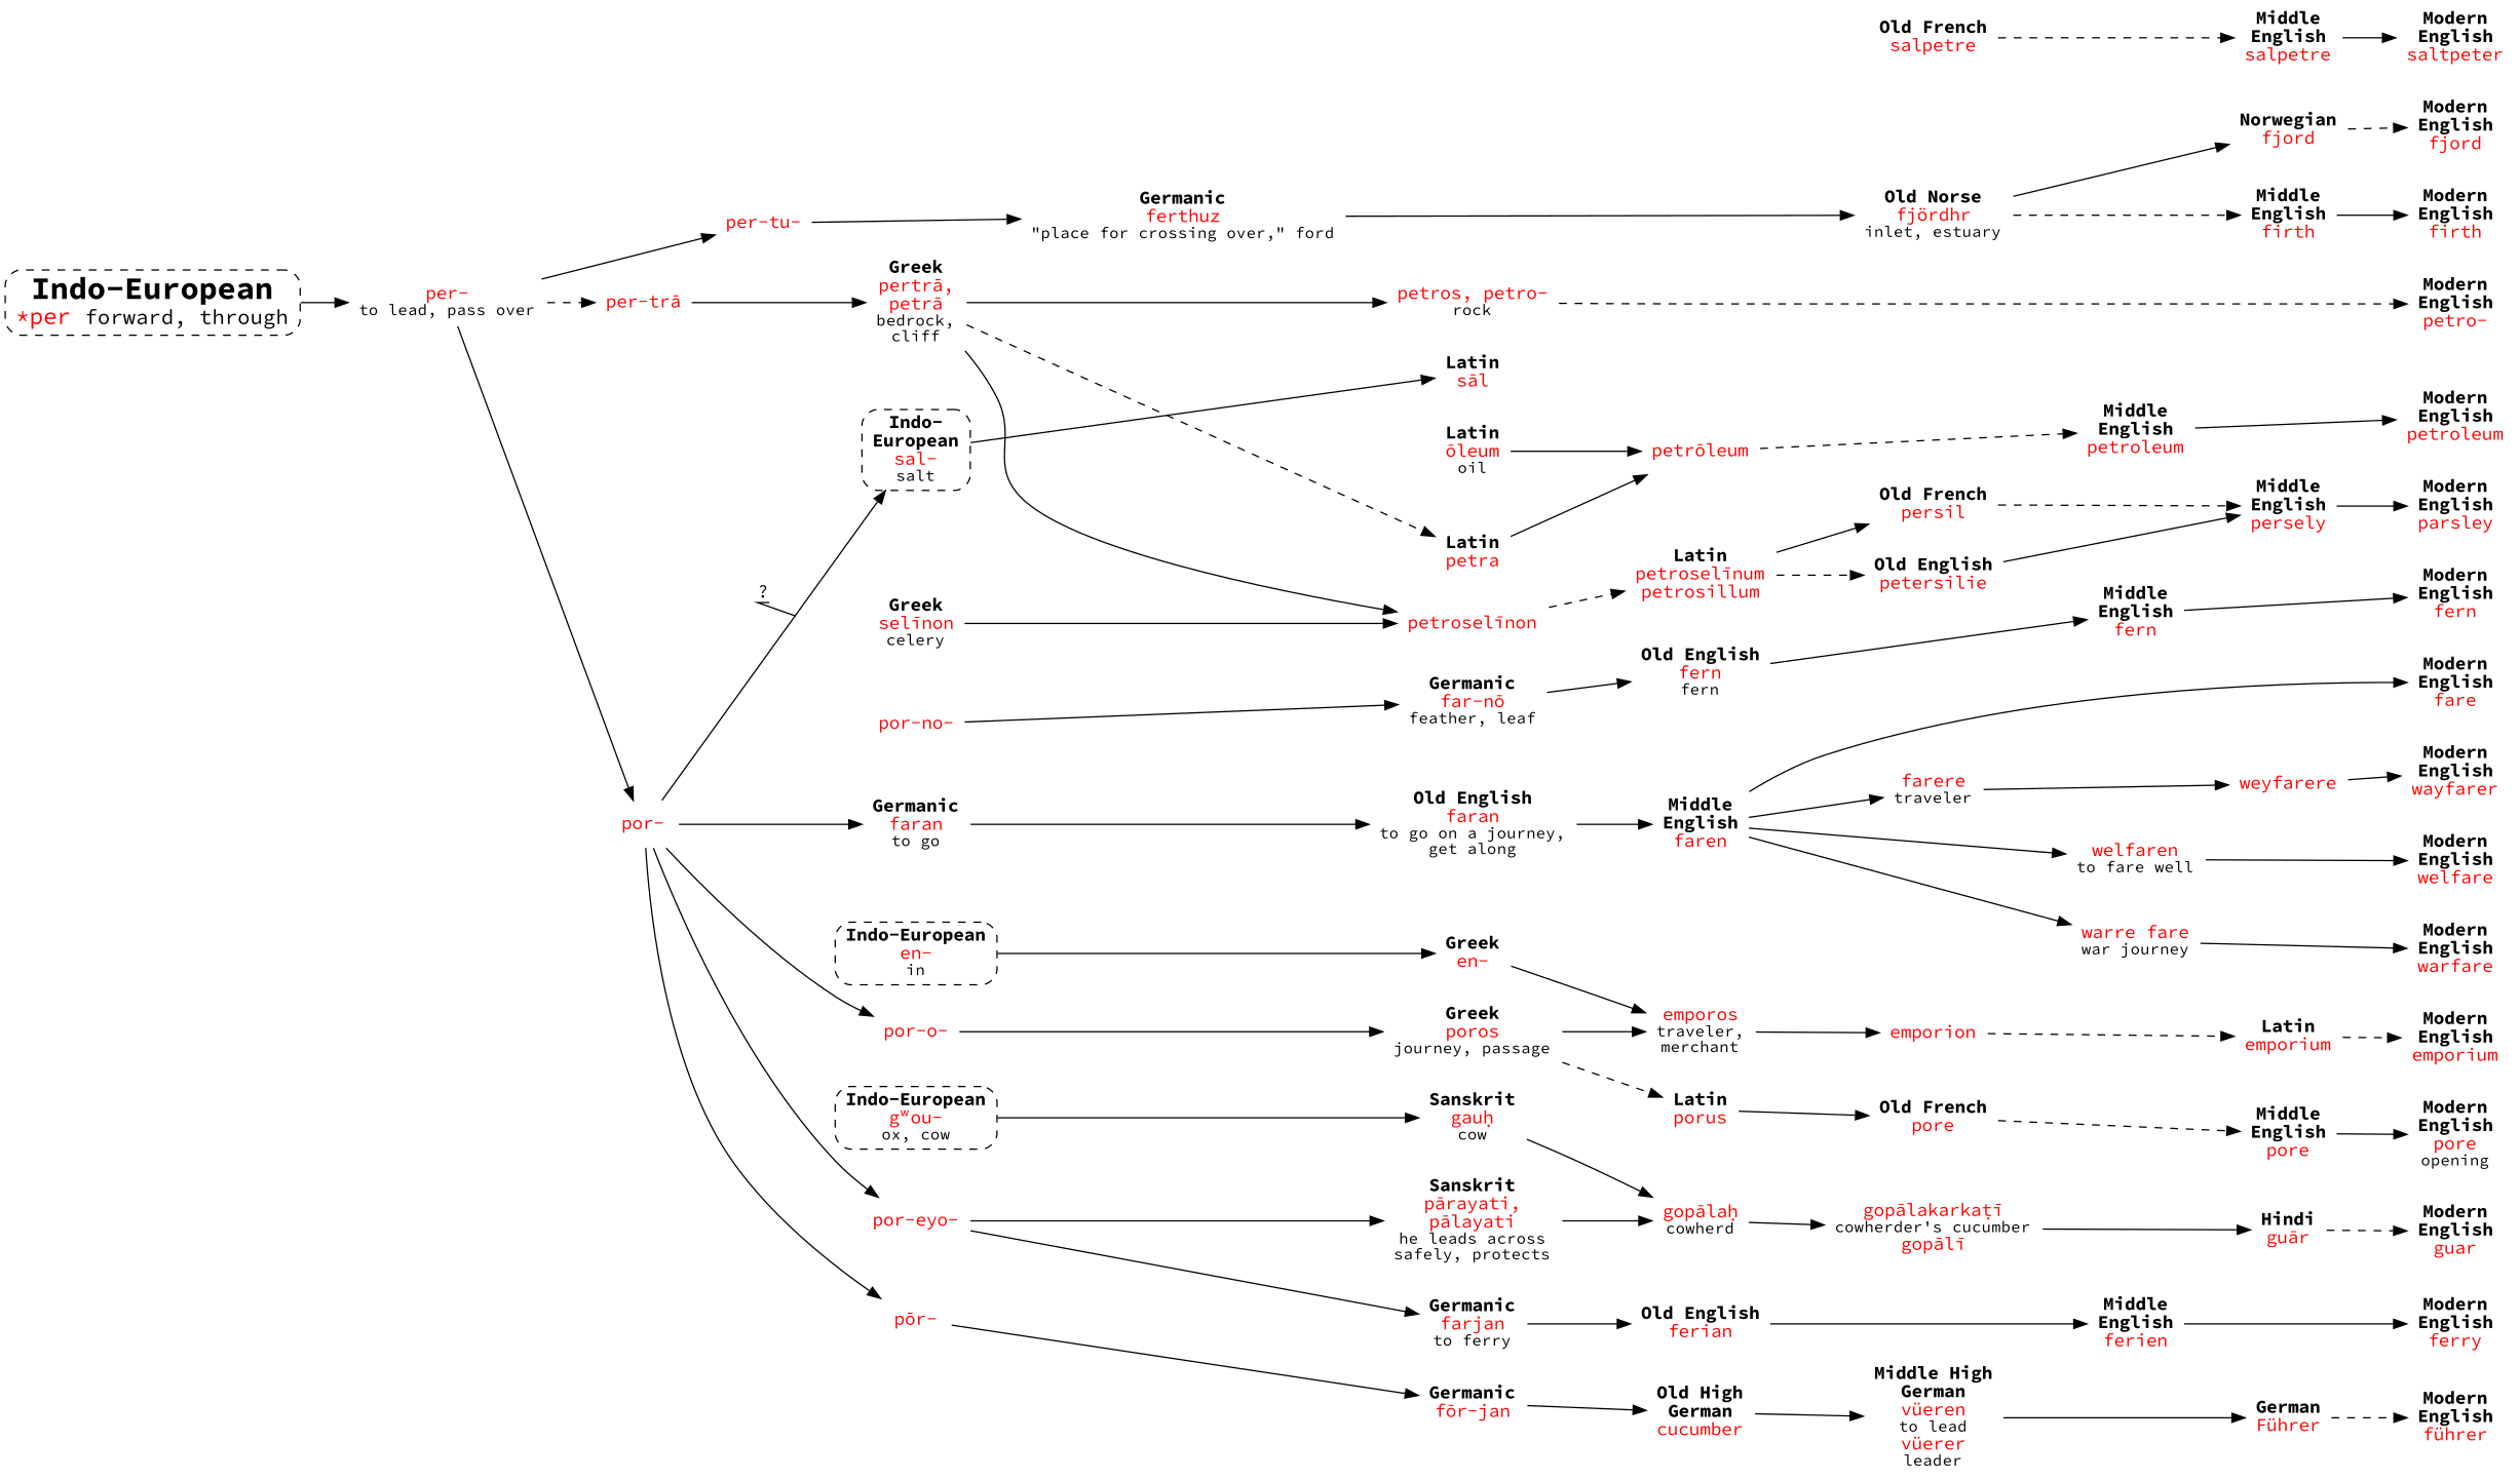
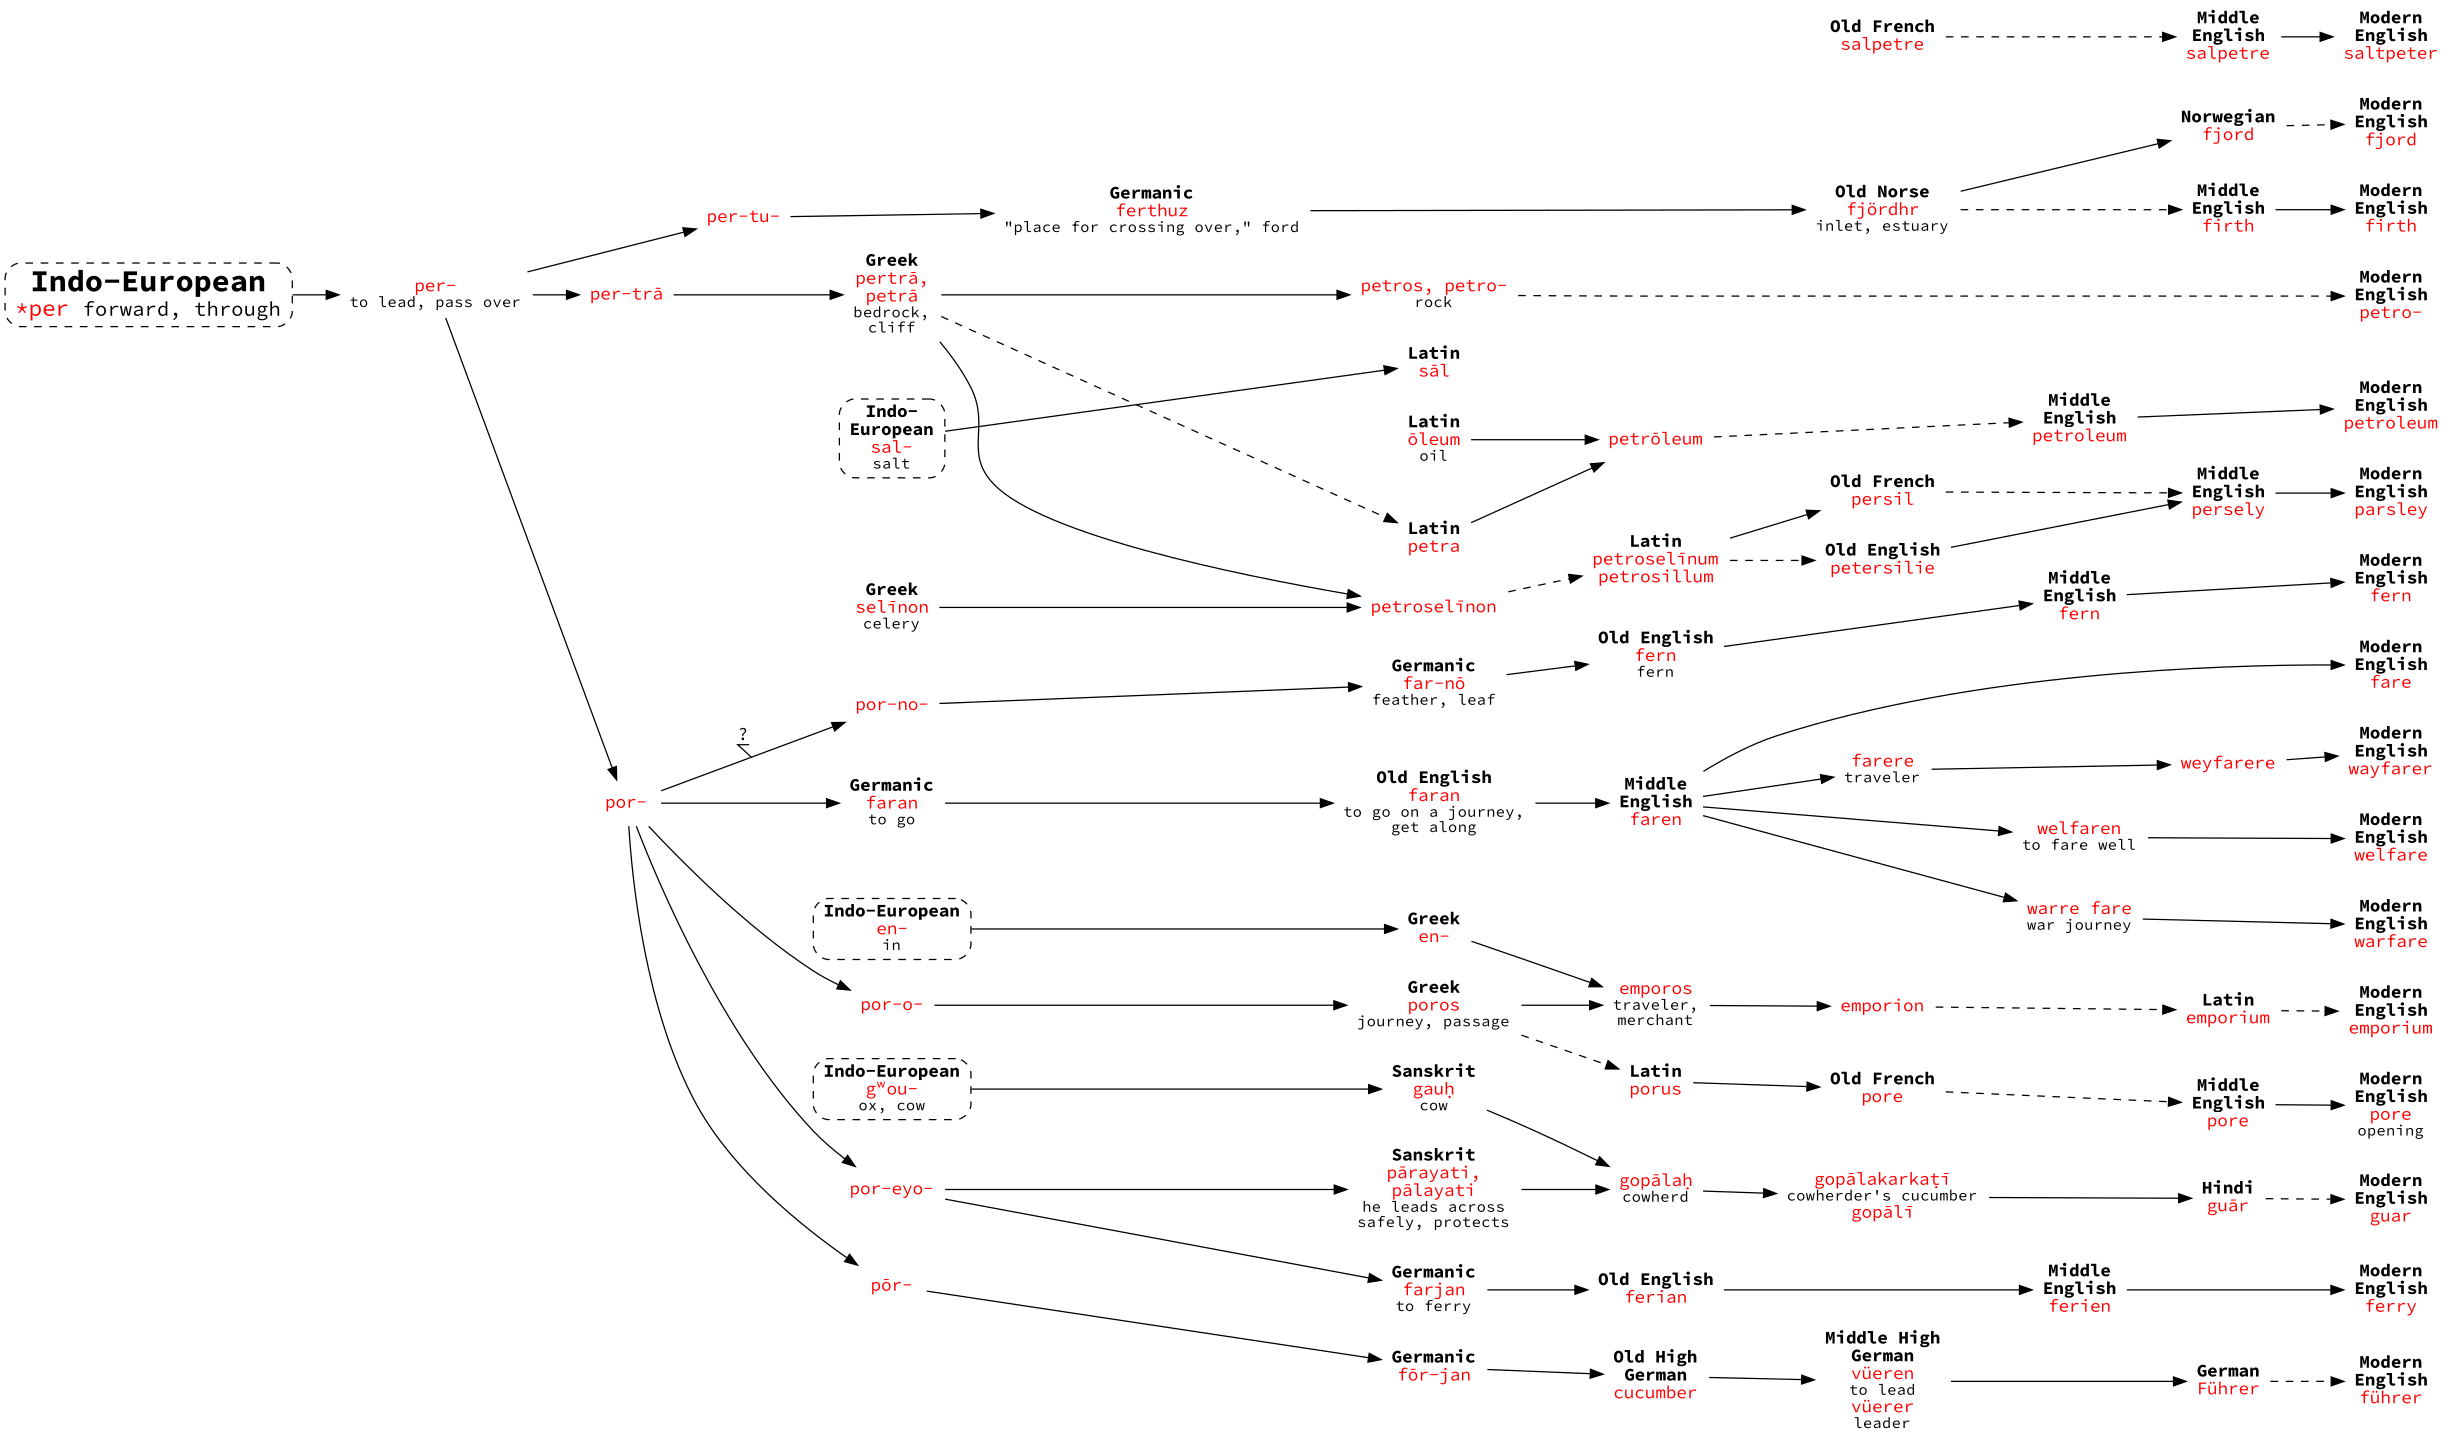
  strict digraph {
    fontname="Source Code Pro"
    rankdir=LR
    node [fontname="Source Code Pro" shape=none]
    edge [fontname="Source Code Pro"]
    n1 [label=<<b>Modern<br/>English</b><br/><font color="red">fjord</font>>]
    n2 [label=<<b>Modern<br/>English</b><br/><font color="red">firth</font>>]
    n3 [label=<<b>Modern<br/>English</b><br/><font color="red">ferry</font>>]
    n4 [label=<<b>Modern<br/>English</b><br/><font color="red">fare</font>>]
    n5 [label=<<b>Modern<br/>English</b><br/><font color="red">wayfarer</font>>]
    n6 [label=<<b>Modern<br/>English</b><br/><font color="red">welfare</font>>]
    n7 [label=<<b>Modern<br/>English</b><br/><font color="red">warfare</font>>]
    n8 [label=<<b>Modern<br/>English</b><br/><font color="red">petro-</font>>]
    n9 [label=<<b>Modern<br/>English</b><br/><font color="red">saltpeter</font>>]
    n10 [label=<<b>Modern<br/>English</b><br/><font color="red">petroleum</font>>]
    n11 [label=<<b>Modern<br/>English</b><br/><font color="red">parsley</font>>]
    n12 [label=<<b>Modern<br/>English</b><br/><font color="red">pore</font><br/><font point-size="12">opening</font>>]
    n13 [label=<<b>Modern<br/>English</b><br/><font color="red">emporium</font>>]
    n14 [label=<<b>Modern<br/>English</b><br/><font color="red">guar</font>>]
    n15 [label=<<b>Modern<br/>English</b><br/><font color="red">führer</font>>]
    n16 [label=<<b>Modern<br/>English</b><br/><font color="red">fern</font>>]
    n17 [label=<<b>Latin</b><br/><font color="red">sāl</font>>]
    n18 [label=<<b>Latin</b><br/><font color="red">petra</font>>]
    n19 [label=<<b>Latin</b><br/><font color="red">ōleum</font><br/><font point-size="12">oil</font>>]
    n20 [label=<<b>Indo-<br/>European</b><br/><font color="red">sal-</font><br/><font point-size="12">salt</font>> shape=box style="dashed,rounded"]
    n21 [label=<<b>Indo-European</b><br/><font color="red">en-</font><br/><font point-size="12">in</font>> shape=box style="dashed,rounded"]
    n22 [label=<<b>Indo-European</b><br/><font color="red">gʷou-</font><br/><font point-size="12">ox, cow</font>> shape=box style="dashed,rounded"]
    n23 [label=<<font color="red">petrōleum</font>>]
    n24 [label=<<b>Greek</b><br/><font color="red">en-</font>>]
    n25 [label=<<b>Sanskrit</b><br/><font color="red">gauḥ</font><br/><font point-size="12">cow</font>>]
    n26 [label=<<font point-size="24"><b>Indo-European</b></font><br/><font point-size="18" color="red">*per </font><font point-size="16">forward, through</font>> shape=box style="dashed,rounded"]
    n27 [label=<<font color="red">per-</font><br/><font point-size="12">to lead, pass over</font>>]
    n28 [label=<<font color="red">per-tu-</font>>]
    n29 [label=<<font color="red">per-trā</font>>]
    n30 [label=<<font color="red">por-</font>>]
    n31 [label=<<b>Germanic</b><br/><font color="red">ferthuz</font><br/><font point-size="12">"place for crossing over," ford</font>>]
    n32 [label=<<b>Greek</b><br/><font color="red">pertrā,<br/>petrā</font><br/><font point-size="12">bedrock,<br/>cliff</font>>]
    n33 [label=<<b>Germanic</b><br/><font color="red">faran</font><br/><font point-size="12">to go</font>>]
    n34 [label=<<font color="red">por-o-</font>>]
    n35 [label=<<font color="red">por-eyo-</font>>]
    n36 [label=<<font color="red">pōr-</font>>]
    n37 [label=<<font color="red">por-no-</font>>]
    n38 [label=<<b>Old Norse</b><br/><font color="red">fjördhr</font><br/><font point-size="12">inlet, estuary</font>>]
    n39 [label=<<font color="red">petros, petro-</font><br/><font point-size="12">rock</font>>]
    n40 [label=<<font color="red">petroselīnon</font>>]
    n41 [label=<<b>Old English</b><br/><font color="red">faran</font><br/><font point-size="12">to go on a journey,<br/>get along</font>>]
    n42 [label=<<b>Greek</b><br/><font color="red">poros</font><br/><font point-size="12">journey, passage</font>>]
    n43 [label=<<b>Germanic</b><br/><font color="red">farjan</font><br/><font point-size="12">to ferry</font>>]
    n44 [label=<<b>Sanskrit</b><br/><font color="red">pārayati,<br/>pālayati</font><br/><font point-size="12">he leads across<br/>safely, protects</font>>]
    n45 [label=<<b>Germanic</b><br/><font color="red">fōr-jan</font>>]
    n46 [label=<<b>Germanic</b><br/><font color="red">far-nō</font><br/><font point-size="12">feather, leaf</font>>]
    n47 [label=<<b>Middle<br/>English</b><br/><font color="red">faren</font>>]
    n48 [label=<<b>Latin</b><br/><font color="red">porus</font>>]
    n49 [label=<<font color="red">emporos</font><br/><font point-size="12">traveler,<br/>merchant</font>>]
    n50 [label=<<b>Old English</b><br/><font color="red">ferian</font>>]
    n51 [label=<<font color="red">gopālaḥ</font><br/><font point-size="12">cowherd</font>>]
    n52 [label=<<b>Old High<br/>German</b><br/><font color="red">cucumber</font>>]
    n53 [label=<<b>Old English</b><br/><font color="red">fern</font><br/><font point-size="12">fern</font>>]
    n54 [label=<<b>Norwegian</b><br/><font color="red">fjord</font>>]
    n55 [label=<<b>Middle<br/>English</b><br/><font color="red">firth</font>>]
    n56 [label=<<b>Middle<br/>English</b><br/><font color="red">ferien</font>>]
    n57 [label=<<font color="red">farere</font><br/><font point-size="12">traveler</font>>]
    n58 [label=<<font color="red">welfaren</font><br/><font point-size="12">to fare well</font>>]
    n59 [label=<<font color="red">warre fare</font><br/><font point-size="12">war journey</font>>]
    n60 [label=<<font color="red">weyfarere</font>>]
    n61 [label=<<b>Latin</b><br/><font color="red">petroselīnum<br/>petrosillum</font>>]
    n62 [label=<<b>Middle<br/>English</b><br/><font color="red">petroleum</font>>]
    n63 [label=<<b>Old French</b><br/><font color="red">salpetre</font>>]
    n64 [label=<<b>Middle<br/>English</b><br/><font color="red">salpetre</font>>]
    n65 [label=<<b>Greek</b><br/><font color="red">selīnon</font><br/><font point-size="12">celery</font>>]
    n66 [label=<<b>Old French</b><br/><font color="red">persil</font>>]
    n67 [label=<<b>Old English</b><br/><font color="red">petersilie</font>>]
    n68 [label=<<b>Middle<br/>English</b><br/><font color="red">persely</font>>]
    n69 [label=<<b>Old French</b><br/><font color="red">pore</font>>]
    n70 [label=<<font color="red">emporion</font>>]
    n71 [label=<<b>Middle<br/>English</b><br/><font color="red">pore</font>>]
    n72 [label=<<b>Latin</b><br/><font color="red">emporium</font>>]
    n73 [label=<<font color="red">gopālakarkaṭī</font><br/><font point-size="12">cowherder's cucumber</font><br/><font color="red">gopālī</font>>]
    n74 [label=<<b>Hindi</b><br/><font color="red">guār</font>>]
    n75 [label=<<b>Middle High<br/>German</b><br/><font color="red">vüeren</font><br/><font point-size="12">to lead</font><br/><font color="red">vüerer</font><br/><font point-size="12">leader</font>>]
    n76 [label=<<b>German</b><br/><font color="red">Führer</font>>]
    n77 [label=<<b>Middle<br/>English</b><br/><font color="red">fern</font>>]
    subgraph sub_1 {
      rank=same
      n1
      n2
      n3
      n4
      n5
      n6
      n7
      n8
      n9
      n10
      n11
      n12
      n13
      n14
      n15
      n16
    }
    subgraph sub_2 {
      rank=same
      n17
      n18
      n19
    }
    subgraph sub_3 {
      rank=same
      n20
      n21
      n22
    }
    n17 -> n18 [style=invis]
    n18 -> n19 [style=invis]
    n18 -> n23
    n19 -> n23
    n20 -> n17
    n21 -> n24
    n22 -> n25
    n23 -> n62 [style=dashed]
    n24 -> n49
    n25 -> n51
    n26 -> n27
    n27 -> n28
-   n27 -> n29 [style=dashed]
+   n27 -> n29
    n27 -> n30
    n28 -> n31
    n29 -> n32
    n30 -> n33
    n30 -> n34
    n30 -> n35
    n30 -> n36
-   n30 -> n20 [decorate=true label="?"]
+   n30 -> n37 [decorate=true label="?"]
    n31 -> n38
    n32 -> n18 [style=dashed]
    n32 -> n39 [weight=3]
    n32 -> n40
    n33 -> n41
    n34 -> n42
    n35 -> n43
    n35 -> n44
    n36 -> n45
    n37 -> n46
    n38 -> n54
    n38 -> n55 [style=dashed]
    n39 -> n8 [style=dashed]
    n40 -> n61 [style=dashed]
    n41 -> n47
    n42 -> n48 [style=dashed]
    n42 -> n49
    n43 -> n50
    n44 -> n51
    n45 -> n52
    n46 -> n53
    n47 -> n4
    n47 -> n57
    n47 -> n58
    n47 -> n59
    n48 -> n69
    n49 -> n70
    n50 -> n56
    n51 -> n73
    n52 -> n75
    n53 -> n77
    n54 -> n1 [style=dashed]
    n55 -> n2
    n56 -> n3
    n57 -> n60
    n58 -> n6
    n59 -> n7
    n60 -> n5
    n61 -> n66
    n61 -> n67 [style=dashed]
    n62 -> n10
    n63 -> n64 [style=dashed]
    n64 -> n9
    n65 -> n40
    n66 -> n68 [style=dashed]
    n67 -> n68
    n68 -> n11
    n69 -> n71 [style=dashed]
    n70 -> n72 [style=dashed]
    n71 -> n12
    n72 -> n13 [style=dashed]
    n73 -> n74
    n74 -> n14 [style=dashed]
    n75 -> n76
    n76 -> n15 [style=dashed]
    n77 -> n16
  }
